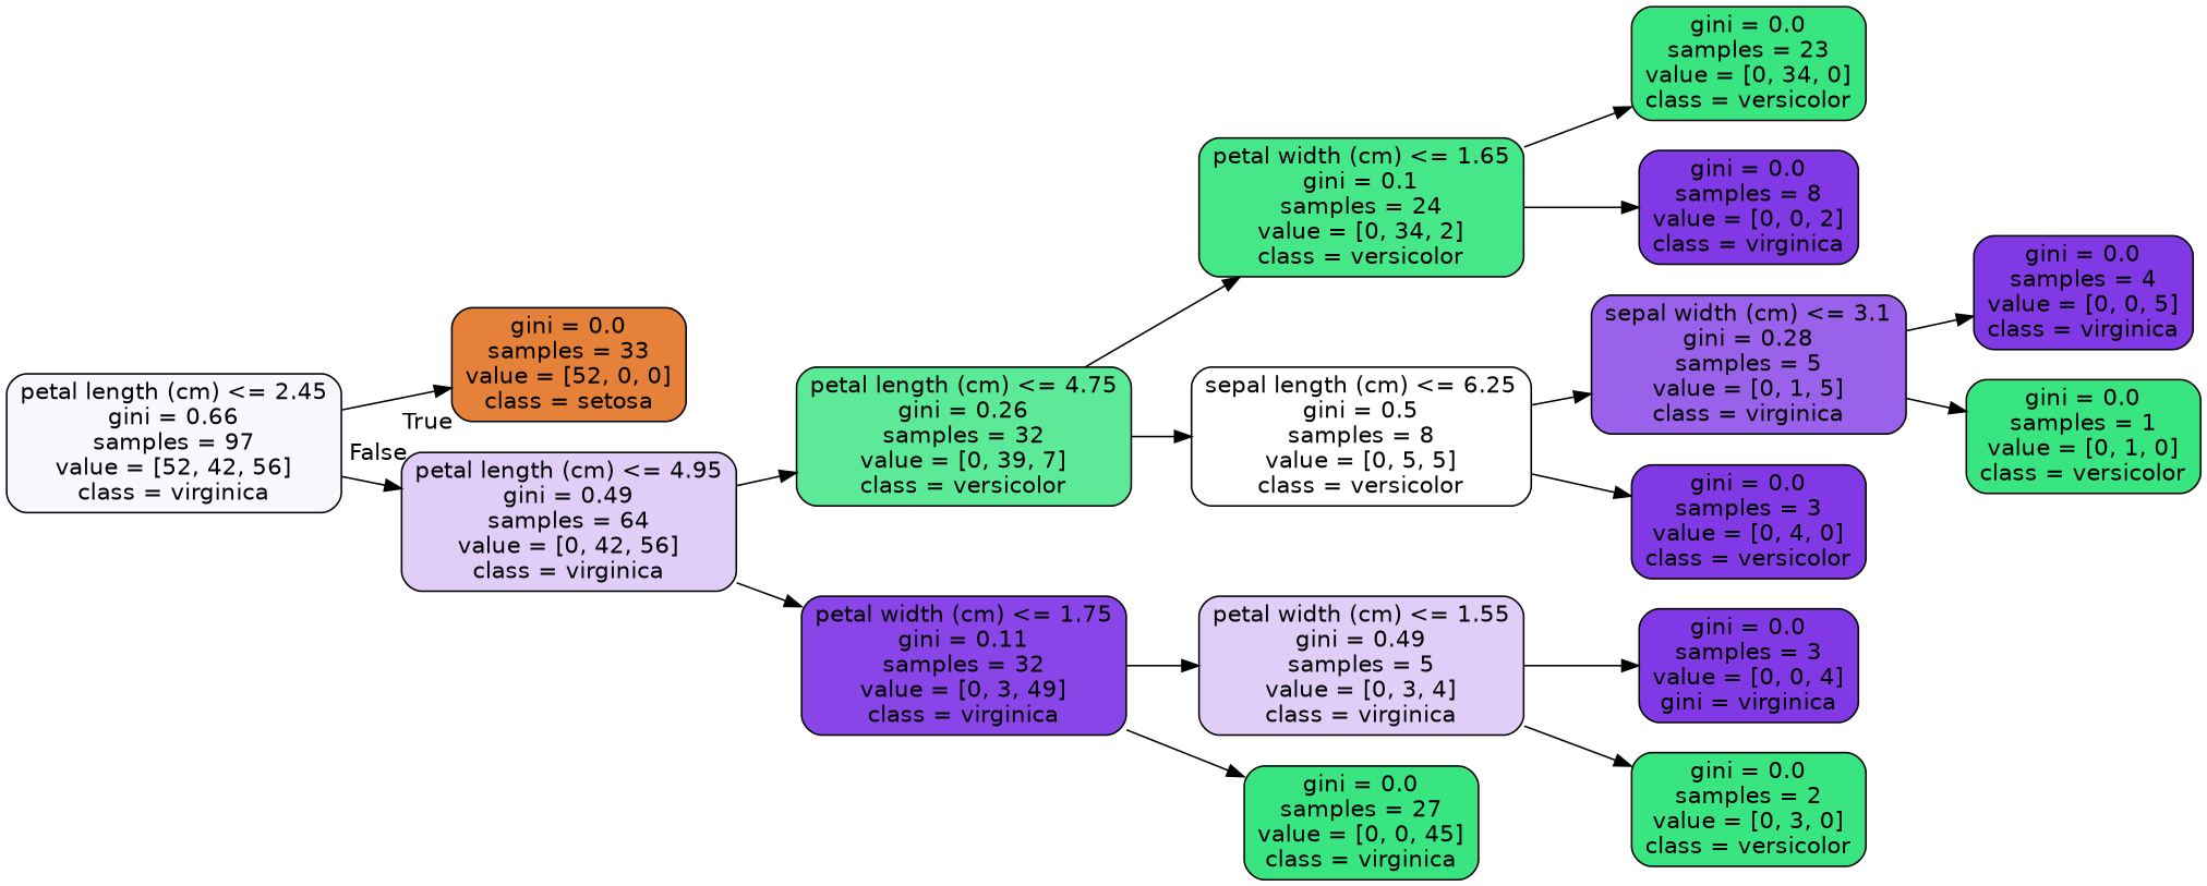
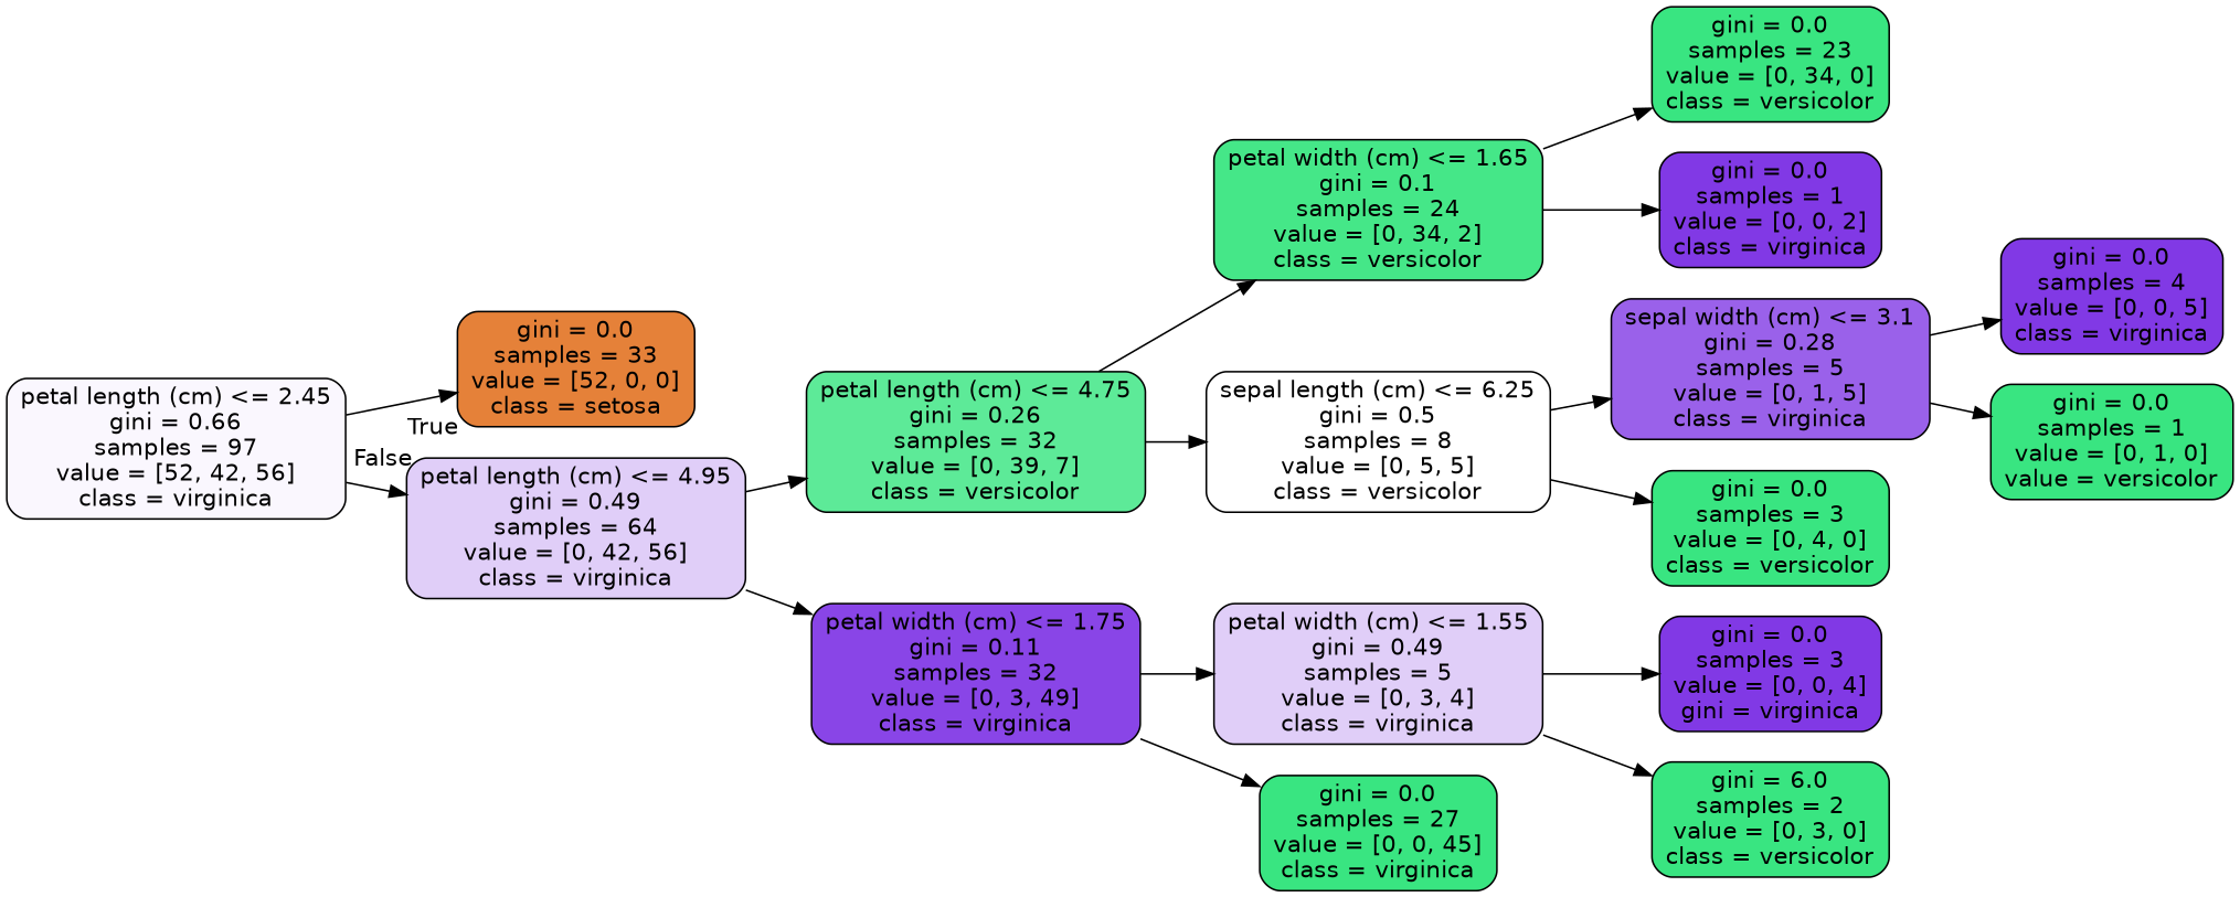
  digraph {
    rankdir=LR
    node [color=black fillcolor="#39e581" fontname=helvetica shape=box style="filled, rounded"]
    edge [fontname=helvetica]
    n1 [fillcolor="#faf7fe" label="petal length (cm) <= 2.45\ngini = 0.66\nsamples = 97\nvalue = [52, 42, 56]\nclass = virginica"]
    n2 [fillcolor="#e58139" label="gini = 0.0\nsamples = 33\nvalue = [52, 0, 0]\nclass = setosa"]
    n3 [fillcolor="#e0cef8" label="petal length (cm) <= 4.95\ngini = 0.49\nsamples = 64\nvalue = [0, 42, 56]\nclass = virginica"]
    n4 [fillcolor="#5dea98" label="petal length (cm) <= 4.75\ngini = 0.26\nsamples = 32\nvalue = [0, 39, 7]\nclass = versicolor"]
    n5 [fillcolor="#8945e7" label="petal width (cm) <= 1.75\ngini = 0.11\nsamples = 32\nvalue = [0, 3, 49]\nclass = virginica"]
    n6 [fillcolor="#45e788" label="petal width (cm) <= 1.65\ngini = 0.1\nsamples = 24\nvalue = [0, 34, 2]\nclass = versicolor"]
    n7 [fillcolor="#ffffff" label="sepal length (cm) <= 6.25\ngini = 0.5\nsamples = 8\nvalue = [0, 5, 5]\nclass = versicolor"]
    n8 [fillcolor="#e0cef8" label="petal width (cm) <= 1.55\ngini = 0.49\nsamples = 5\nvalue = [0, 3, 4]\nclass = virginica"]
    n9 [label="gini = 0.0\nsamples = 27\nvalue = [0, 0, 45]\nclass = virginica"]
    n10 [label="gini = 0.0\nsamples = 23\nvalue = [0, 34, 0]\nclass = versicolor"]
-   n11 [fillcolor="#8139e5" label="gini = 0.0\nsamples = 8\nvalue = [0, 0, 2]\nclass = virginica"]
+   n11 [fillcolor="#8139e5" label="gini = 0.0\nsamples = 1\nvalue = [0, 0, 2]\nclass = virginica"]
    n12 [fillcolor="#9a61ea" label="sepal width (cm) <= 3.1\ngini = 0.28\nsamples = 5\nvalue = [0, 1, 5]\nclass = virginica"]
-   n13 [fillcolor="#8139e5" label="gini = 0.0\nsamples = 3\nvalue = [0, 4, 0]\nclass = versicolor"]
+   n13 [label="gini = 0.0\nsamples = 3\nvalue = [0, 4, 0]\nclass = versicolor"]
    n14 [fillcolor="#8139e5" label="gini = 0.0\nsamples = 4\nvalue = [0, 0, 5]\nclass = virginica"]
-   n15 [label="gini = 0.0\nsamples = 1\nvalue = [0, 1, 0]\nclass = versicolor"]
+   n15 [label="gini = 0.0\nsamples = 1\nvalue = [0, 1, 0]\nvalue = versicolor"]
    n16 [fillcolor="#8139e5" label="gini = 0.0\nsamples = 3\nvalue = [0, 0, 4]\ngini = virginica"]
-   n17 [label="gini = 0.0\nsamples = 2\nvalue = [0, 3, 0]\nclass = versicolor"]
+   n17 [label="gini = 6.0\nsamples = 2\nvalue = [0, 3, 0]\nclass = versicolor"]
    n1 -> n2 [headlabel=True labelangle=45 labeldistance=2.5]
    n1 -> n3 [headlabel=False labelangle=-45 labeldistance=2.5]
    n3 -> n4
    n3 -> n5
    n4 -> n6
    n4 -> n7
    n5 -> n8
    n5 -> n9
    n6 -> n10
    n6 -> n11
    n7 -> n12
    n7 -> n13
    n8 -> n16
    n8 -> n17
    n12 -> n14
    n12 -> n15
  }
